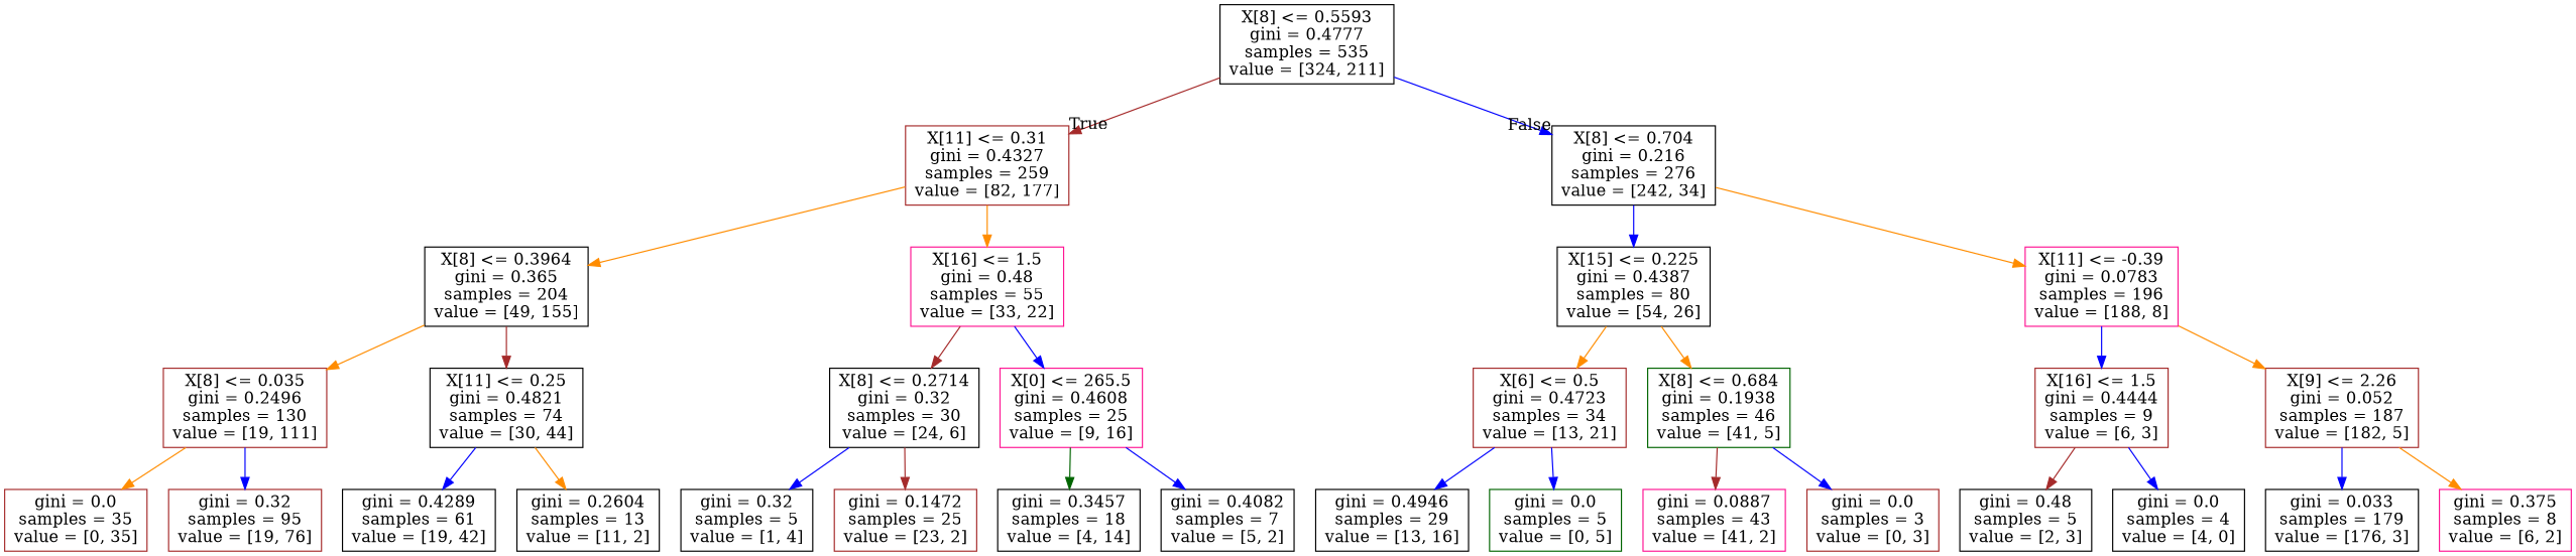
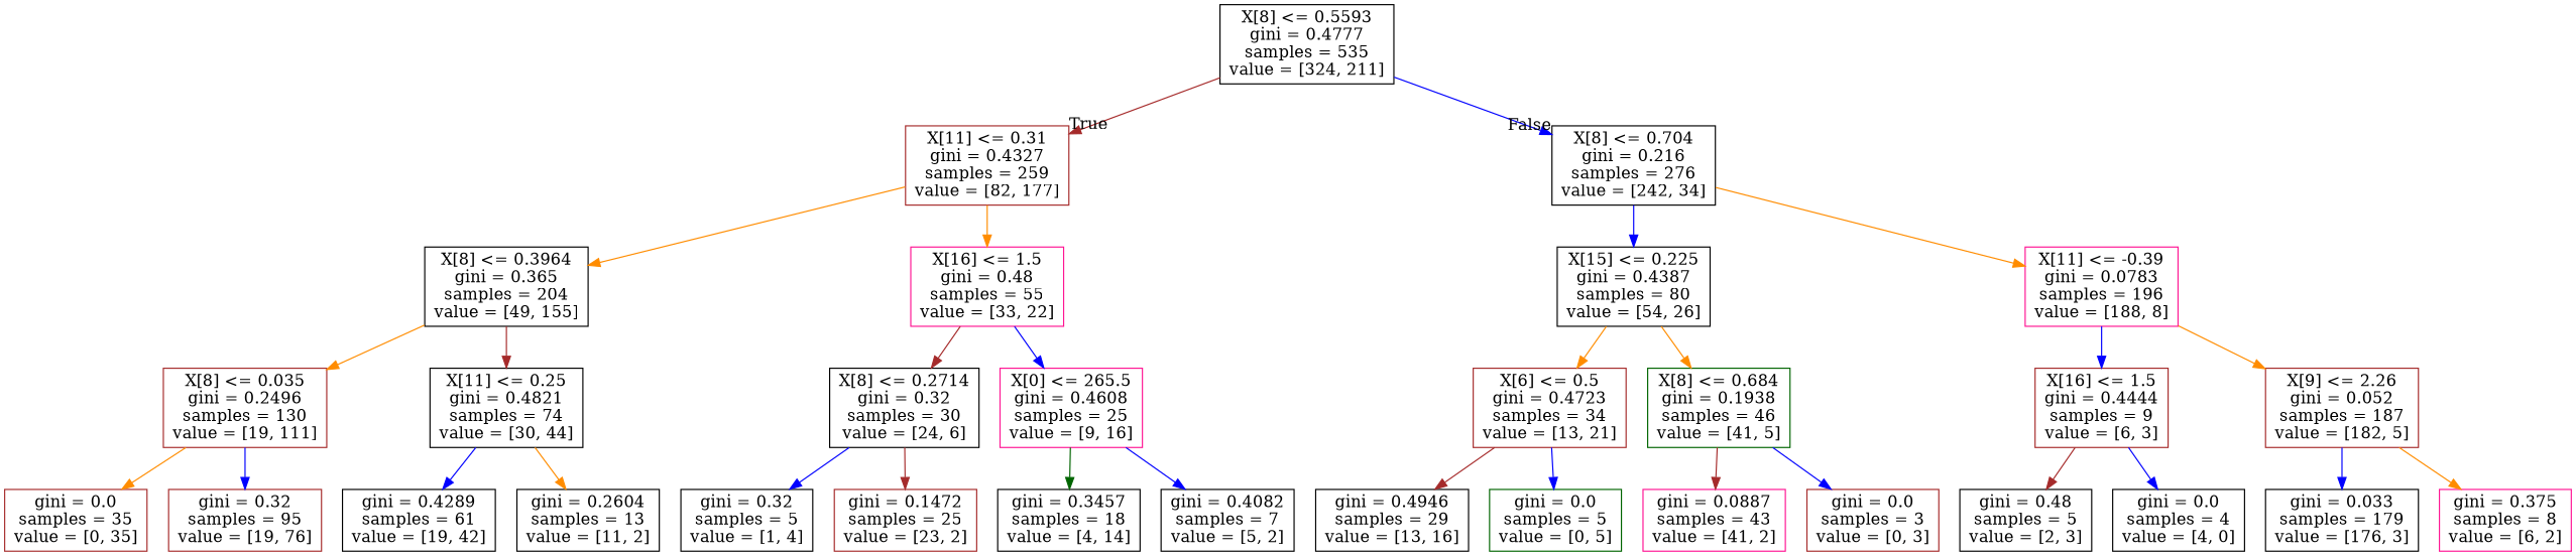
  digraph {
    node [color=black shape=box]
    edge [color=blue]
    n1 [label="X[8] <= 0.5593\ngini = 0.4777\nsamples = 535\nvalue = [324, 211]"]
    n2 [color=brown label="X[11] <= 0.31\ngini = 0.4327\nsamples = 259\nvalue = [82, 177]"]
    n3 [label="X[8] <= 0.704\ngini = 0.216\nsamples = 276\nvalue = [242, 34]"]
    n4 [label="X[8] <= 0.3964\ngini = 0.365\nsamples = 204\nvalue = [49, 155]"]
    n5 [color=deeppink label="X[16] <= 1.5\ngini = 0.48\nsamples = 55\nvalue = [33, 22]"]
    n6 [label="X[15] <= 0.225\ngini = 0.4387\nsamples = 80\nvalue = [54, 26]"]
    n7 [color=deeppink label="X[11] <= -0.39\ngini = 0.0783\nsamples = 196\nvalue = [188, 8]"]
    n8 [color=brown label="X[8] <= 0.035\ngini = 0.2496\nsamples = 130\nvalue = [19, 111]"]
    n9 [label="X[11] <= 0.25\ngini = 0.4821\nsamples = 74\nvalue = [30, 44]"]
    n10 [label="X[8] <= 0.2714\ngini = 0.32\nsamples = 30\nvalue = [24, 6]"]
    n11 [color=deeppink label="X[0] <= 265.5\ngini = 0.4608\nsamples = 25\nvalue = [9, 16]"]
    n12 [color=brown label="gini = 0.0\nsamples = 35\nvalue = [0, 35]"]
    n13 [color=brown label="gini = 0.32\nsamples = 95\nvalue = [19, 76]"]
    n14 [label="gini = 0.4289\nsamples = 61\nvalue = [19, 42]"]
    n15 [label="gini = 0.2604\nsamples = 13\nvalue = [11, 2]"]
    n16 [label="gini = 0.32\nsamples = 5\nvalue = [1, 4]"]
    n17 [color=brown label="gini = 0.1472\nsamples = 25\nvalue = [23, 2]"]
    n18 [label="gini = 0.3457\nsamples = 18\nvalue = [4, 14]"]
    n19 [label="gini = 0.4082\nsamples = 7\nvalue = [5, 2]"]
    n20 [color=brown label="X[6] <= 0.5\ngini = 0.4723\nsamples = 34\nvalue = [13, 21]"]
    n21 [color=darkgreen label="X[8] <= 0.684\ngini = 0.1938\nsamples = 46\nvalue = [41, 5]"]
    n22 [color=brown label="X[16] <= 1.5\ngini = 0.4444\nsamples = 9\nvalue = [6, 3]"]
    n23 [color=brown label="X[9] <= 2.26\ngini = 0.052\nsamples = 187\nvalue = [182, 5]"]
    n24 [label="gini = 0.4946\nsamples = 29\nvalue = [13, 16]"]
    n25 [color=darkgreen label="gini = 0.0\nsamples = 5\nvalue = [0, 5]"]
    n26 [color=deeppink label="gini = 0.0887\nsamples = 43\nvalue = [41, 2]"]
    n27 [color=brown label="gini = 0.0\nsamples = 3\nvalue = [0, 3]"]
    n28 [label="gini = 0.48\nsamples = 5\nvalue = [2, 3]"]
    n29 [label="gini = 0.0\nsamples = 4\nvalue = [4, 0]"]
    n30 [label="gini = 0.033\nsamples = 179\nvalue = [176, 3]"]
    n31 [color=deeppink label="gini = 0.375\nsamples = 8\nvalue = [6, 2]"]
    n1 -> n2 [color=brown headlabel=True labelangle=45 labeldistance=2.5]
    n1 -> n3 [headlabel=False labelangle=-45 labeldistance=2.5]
    n2 -> n4 [color=darkorange]
    n2 -> n5 [color=darkorange]
    n3 -> n6
    n3 -> n7 [color=darkorange]
    n4 -> n8 [color=darkorange]
    n4 -> n9 [color=brown]
    n5 -> n10 [color=brown]
    n5 -> n11
    n6 -> n20 [color=darkorange]
    n6 -> n21 [color=darkorange]
    n7 -> n22
    n7 -> n23 [color=darkorange]
    n8 -> n12 [color=darkorange]
    n8 -> n13
    n9 -> n14
    n9 -> n15 [color=darkorange]
    n10 -> n16
    n10 -> n17 [color=brown]
    n11 -> n18 [color=darkgreen]
    n11 -> n19
-   n20 -> n24
+   n20 -> n24 [color=brown]
    n20 -> n25
    n21 -> n26 [color=brown]
    n21 -> n27
    n22 -> n28 [color=brown]
    n22 -> n29
    n23 -> n30
    n23 -> n31 [color=darkorange]
  }
